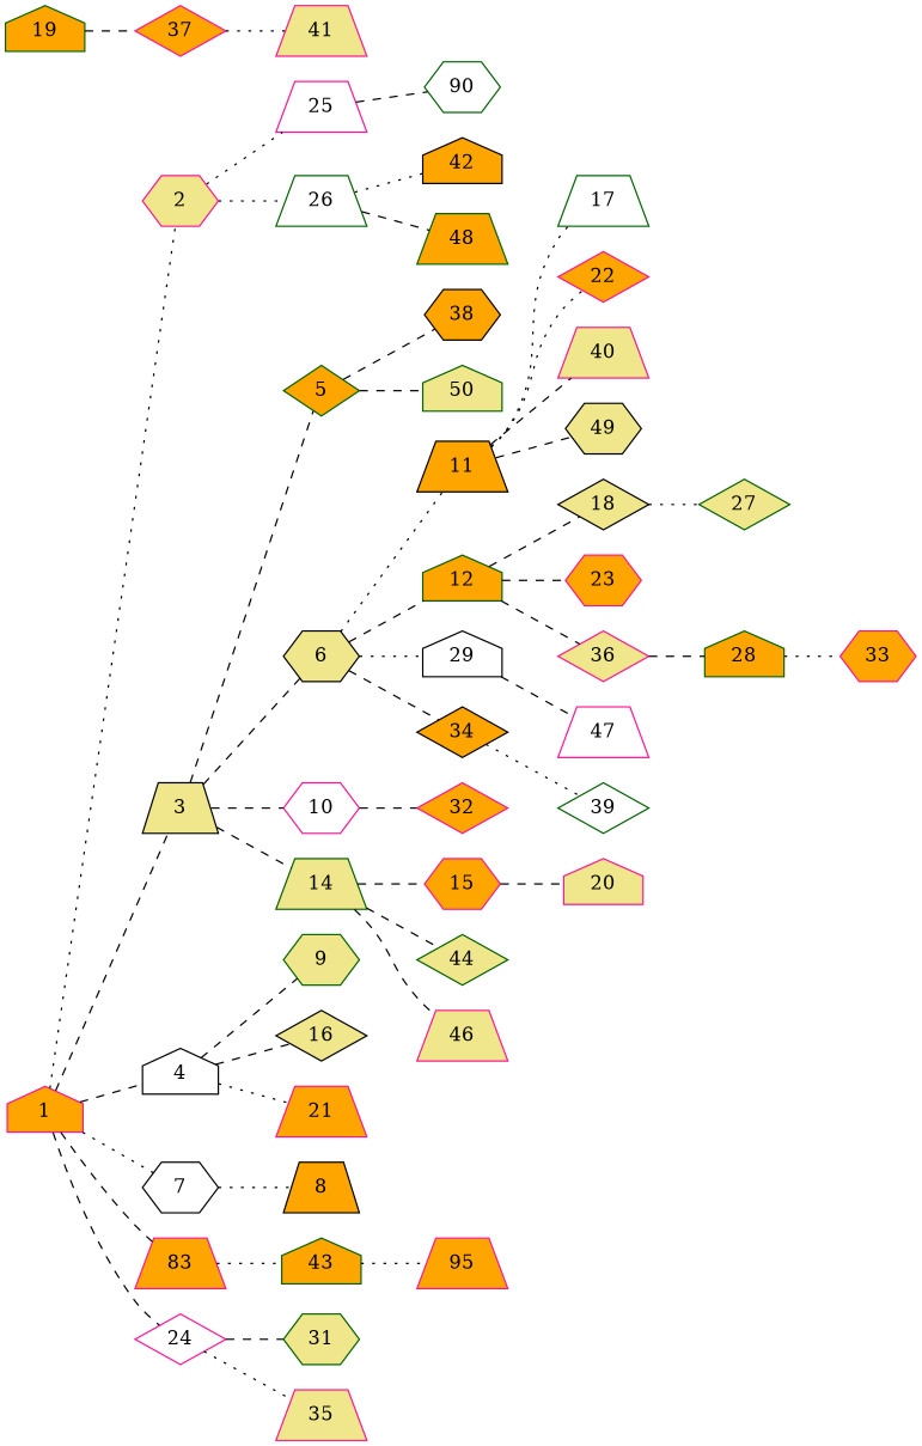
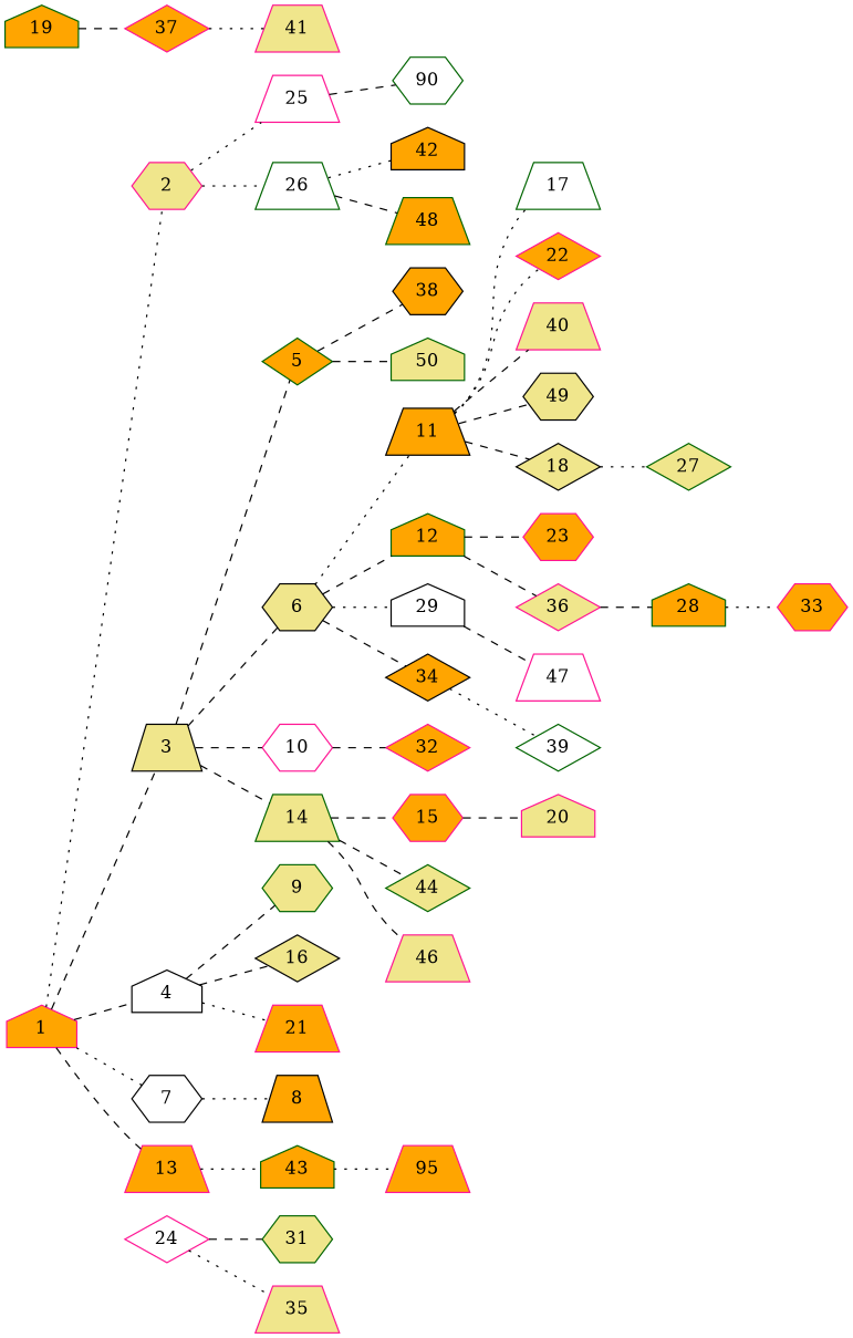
  graph {
    rankdir=LR
    node [color=deeppink fillcolor=orange shape=trapezium style=filled]
    edge [style=dashed]
    1 [shape=house]
    2 [fillcolor=khaki shape=hexagon]
    3 [color=black fillcolor=khaki]
    4 [color=black fillcolor=white shape=house]
    7 [color=black fillcolor=white shape=hexagon]
-   13 [label=83]
+   13
    24 [fillcolor=white shape=diamond]
    25 [fillcolor=white]
    26 [color=darkgreen fillcolor=white]
    5 [color=darkgreen shape=diamond]
    6 [color=black fillcolor=khaki shape=hexagon]
    10 [fillcolor=white shape=hexagon]
    14 [color=darkgreen fillcolor=khaki]
    9 [color=darkgreen fillcolor=khaki shape=hexagon]
    16 [color=black fillcolor=khaki shape=diamond]
    21
    8 [color=black]
    43 [color=darkgreen shape=house]
    31 [color=darkgreen fillcolor=khaki shape=hexagon]
    35 [fillcolor=khaki]
    19 [color=darkgreen shape=house]
    37 [shape=diamond]
    n23 [color=darkgreen fillcolor=white label=90 shape=hexagon]
    42 [color=black shape=house]
    48 [color=darkgreen]
    38 [color=black shape=hexagon]
    50 [color=darkgreen fillcolor=khaki shape=house]
    11 [color=black]
    12 [color=darkgreen shape=house]
    29 [color=black fillcolor=white shape=house]
    34 [color=black shape=diamond]
    32 [shape=diamond]
    15 [shape=hexagon]
    44 [color=darkgreen fillcolor=khaki shape=diamond]
    46 [fillcolor=khaki]
    n36 [label=95]
    41 [fillcolor=khaki]
    17 [color=darkgreen fillcolor=white]
    18 [color=black fillcolor=khaki shape=diamond]
    22 [shape=diamond]
    40 [fillcolor=khaki]
    49 [color=black fillcolor=khaki shape=hexagon]
    23 [shape=hexagon]
    36 [fillcolor=khaki shape=diamond]
    47 [fillcolor=white]
    39 [color=darkgreen fillcolor=white shape=diamond]
    20 [fillcolor=khaki shape=house]
    27 [color=darkgreen fillcolor=khaki shape=diamond]
    28 [color=darkgreen shape=house]
    33 [shape=hexagon]
    1 -- 2 [style=dotted]
    1 -- 3
    1 -- 4
    1 -- 7 [style=dotted]
    1 -- 13
-   1 -- 24
    2 -- 25 [style=dotted]
    2 -- 26 [style=dotted]
    3 -- 5
    3 -- 6
    3 -- 10
    3 -- 14
    4 -- 9
    4 -- 16
    4 -- 21 [style=dotted]
    7 -- 8 [style=dotted]
    13 -- 43 [style=dotted]
    24 -- 31
    24 -- 35 [style=dotted]
    25 -- n23
    26 -- 42 [style=dotted]
    26 -- 48
    5 -- 38
    5 -- 50
    6 -- 11 [style=dotted]
    6 -- 12
    6 -- 29 [style=dotted]
    6 -- 34
    10 -- 32
    14 -- 15
    14 -- 44
    14 -- 46
    43 -- n36 [style=dotted]
    19 -- 37
    37 -- 41 [style=dotted]
    11 -- 17 [style=dotted]
-   12 -- 18
+   11 -- 18
    11 -- 22 [style=dotted]
    11 -- 40
    11 -- 49
    12 -- 23
    12 -- 36
    29 -- 47
    34 -- 39 [style=dotted]
    15 -- 20
    18 -- 27 [style=dotted]
    36 -- 28
    28 -- 33 [style=dotted]
  }
